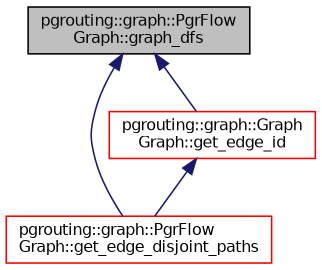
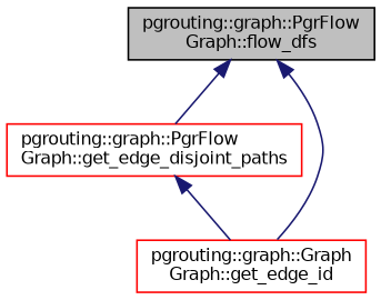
  digraph {
    rankdir=TB
    node [color=red fillcolor=white fontname=Helvetica fontsize=10 shape=record style=filled]
    edge [color=midnightblue dir=back fontname=Helvetica fontsize=10 labelfontname=Helvetica labelfontsize=10 style=solid]
-   n1 [color=black fillcolor=grey75 fontcolor=black height=0.2 label="pgrouting::graph::PgrFlow\lGraph::graph_dfs" width=0.4]
+   n1 [color=black fillcolor=grey75 fontcolor=black height=0.2 label="pgrouting::graph::PgrFlow\lGraph::flow_dfs" width=0.4]
    n2 [height=0.2 label="pgrouting::graph::PgrFlow\lGraph::get_edge_disjoint_paths" width=0.4]
    n3 [height=0.2 label="pgrouting::graph::Graph\lGraph::get_edge_id" width=0.4]
    n1 -> n2
    n1 -> n3
-   n3 -> n2
+   n2 -> n3
  }
